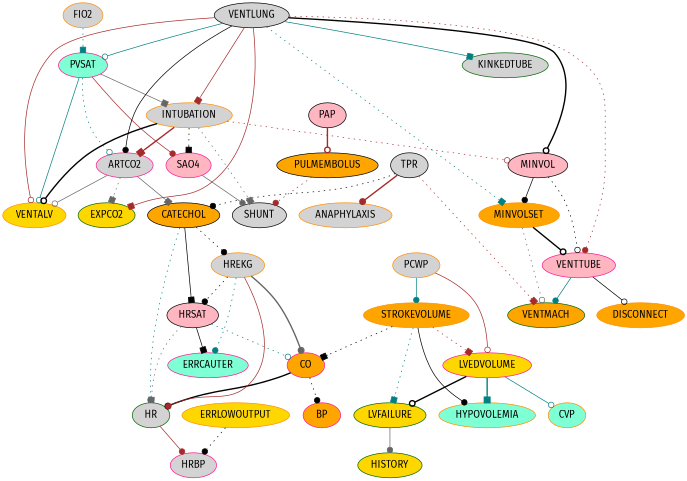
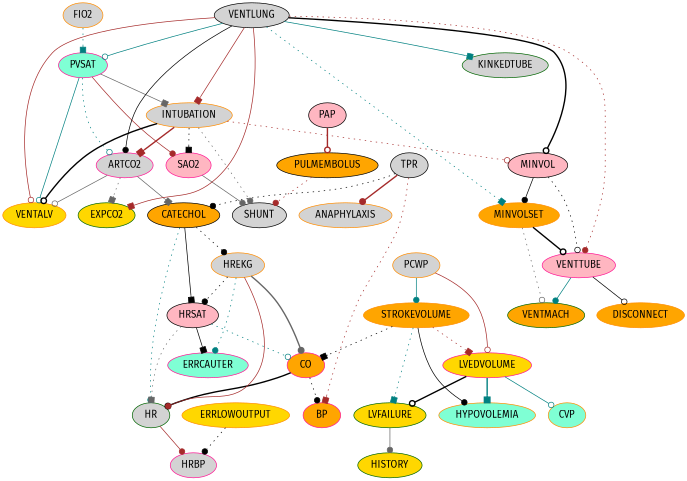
  digraph {
    fontname="Fira Sans"
    node [color=darkorange fillcolor=lightgrey fontname="Fira Sans" style=filled]
    edge [arrowhead=dot color=black fontname="Fira Sans" style=dotted]
    PVSAT [color=deeppink fillcolor=aquamarine]
    FIO2
    ARTCO2 [color=deeppink]
    INTUBATION
-   SAO2 [color=deeppink fillcolor=lightpink label=SAO4]
+   SAO2 [color=deeppink fillcolor=lightpink]
    VENTALV [fillcolor=gold]
    EXPCO2 [color=darkgreen fillcolor=gold]
    CATECHOL [color=black fillcolor=orange]
    MINVOL [color=black fillcolor=lightpink]
    SHUNT [color=black]
    VENTLUNG [color=black]
    MINVOLSET [fillcolor=orange]
    VENTTUBE [color=deeppink fillcolor=lightpink]
    KINKEDTUBE [color=darkgreen]
    VENTMACH [color=darkgreen fillcolor=orange]
    DISCONNECT [fillcolor=orange]
    STROKEVOLUME [fillcolor=orange]
    CO [color=deeppink fillcolor=orange]
    LVEDVOLUME [color=deeppink fillcolor=gold]
    HYPOVOLEMIA [fillcolor=aquamarine]
    LVFAILURE [color=darkgreen fillcolor=gold]
    HR [color=darkgreen]
    BP [color=deeppink fillcolor=orange]
    CVP [fillcolor=aquamarine]
    HISTORY [color=darkgreen fillcolor=gold]
    HRBP [color=deeppink]
    HREKG
    HRSAT [color=black fillcolor=lightpink]
    ERRCAUTER [color=deeppink fillcolor=aquamarine]
    PCWP
    PAP [color=black fillcolor=lightpink]
    PULMEMBOLUS [color=black fillcolor=orange]
    TPR [color=black]
    ANAPHYLAXIS
    ERRLOWOUTPUT [fillcolor=gold]
    PVSAT -> ARTCO2 [arrowhead=odot color=teal]
    PVSAT -> INTUBATION [arrowhead=box color=gray40 style=solid]
    PVSAT -> SAO2 [color=brown style=solid]
    PVSAT -> VENTALV [arrowhead=odot color=teal style=solid]
    FIO2 -> PVSAT [arrowhead=box color=teal]
    ARTCO2 -> VENTALV [arrowhead=odot color=gray40 style=solid]
    ARTCO2 -> EXPCO2 [arrowhead=box color=gray40]
    ARTCO2 -> CATECHOL [arrowhead=box color=gray40 style=solid]
    INTUBATION -> ARTCO2 [arrowhead=box color=brown style=bold]
    INTUBATION -> SAO2 [arrowhead=box]
    INTUBATION -> VENTALV [arrowhead=odot style=bold]
    INTUBATION -> MINVOL [arrowhead=odot color=brown]
-   INTUBATION -> SHUNT [arrowhead=box color=gray40]
+   INTUBATION -> SHUNT [color=gray40]
    SAO2 -> SHUNT [color=gray40 style=solid]
    CATECHOL -> HR [color=teal]
    CATECHOL -> HREKG
    CATECHOL -> HRSAT [arrowhead=box style=solid]
    MINVOL -> MINVOLSET [style=solid]
    MINVOL -> VENTTUBE [arrowhead=odot]
    VENTLUNG -> PVSAT [arrowhead=odot color=teal style=solid]
    VENTLUNG -> ARTCO2 [style=solid]
    VENTLUNG -> INTUBATION [arrowhead=box color=brown style=solid]
    VENTLUNG -> VENTALV [arrowhead=odot color=brown style=solid]
    VENTLUNG -> EXPCO2 [arrowhead=box color=brown style=solid]
    VENTLUNG -> MINVOL [arrowhead=odot style=bold]
    VENTLUNG -> MINVOLSET [arrowhead=box color=teal]
    VENTLUNG -> VENTTUBE [color=brown]
    VENTLUNG -> KINKEDTUBE [arrowhead=box color=teal style=solid]
    MINVOLSET -> VENTTUBE [arrowhead=odot style=bold]
    MINVOLSET -> VENTMACH [arrowhead=odot color=gray40]
    VENTTUBE -> VENTMACH [color=teal style=solid]
    VENTTUBE -> DISCONNECT [arrowhead=odot style=solid]
    STROKEVOLUME -> CO [arrowhead=box]
    STROKEVOLUME -> LVEDVOLUME [arrowhead=box color=brown]
    STROKEVOLUME -> HYPOVOLEMIA [style=solid]
    STROKEVOLUME -> LVFAILURE [arrowhead=box color=teal]
    CO -> HR [arrowhead=odot style=bold]
    CO -> BP
    LVEDVOLUME -> HYPOVOLEMIA [arrowhead=box color=teal style=bold]
    LVEDVOLUME -> LVFAILURE [arrowhead=odot style=bold]
    LVEDVOLUME -> CVP [arrowhead=odot color=teal style=solid]
    LVFAILURE -> HISTORY [color=gray40 style=solid]
    HR -> HRBP [color=brown style=solid]
    HREKG -> CO [color=gray40 style=bold]
    HREKG -> HR [color=brown style=solid]
    HREKG -> HRSAT
    HREKG -> ERRCAUTER [color=teal]
    HRSAT -> CO [arrowhead=odot color=teal]
    HRSAT -> HR [arrowhead=box color=gray40]
    HRSAT -> ERRCAUTER [arrowhead=box style=solid]
    PCWP -> STROKEVOLUME [color=teal style=solid]
    PCWP -> LVEDVOLUME [arrowhead=odot color=brown style=solid]
    PAP -> PULMEMBOLUS [arrowhead=odot color=brown style=bold]
    PULMEMBOLUS -> SHUNT [color=brown]
    TPR -> CATECHOL
-   TPR -> VENTMACH [arrowhead=box color=brown]
+   TPR -> BP [arrowhead=box color=brown]
    TPR -> ANAPHYLAXIS [color=brown style=bold]
    ERRLOWOUTPUT -> HRBP
  }
